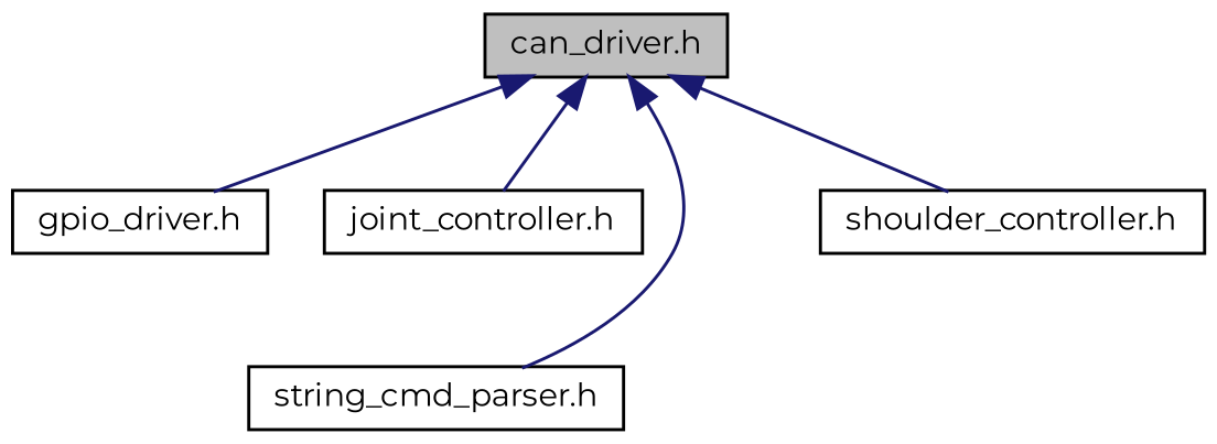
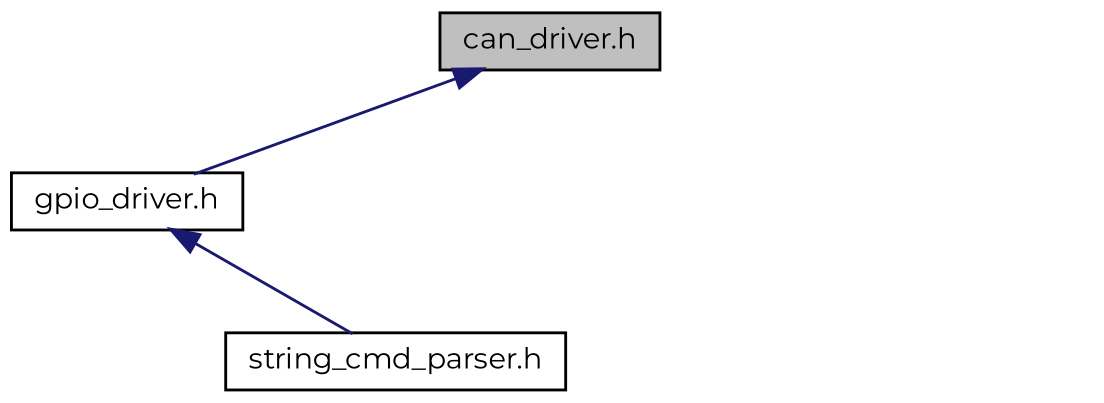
  digraph {
    fontname=Montserrat
    node [color=black fillcolor=white fontname=Montserrat fontsize=10 shape=record style=filled]
    edge [color=midnightblue dir=back fontname=Montserrat fontsize=10 labelfontname=Helvetica labelfontsize=10 style=solid]
    n1 [fillcolor=grey75 fontcolor=black height=0.2 label="can_driver.h" width=0.4]
    n2 [height=0.2 label="gpio_driver.h" width=0.4]
-   n3 [height=0.2 label="joint_controller.h" width=0.4]
    n4 [height=0.2 label="string_cmd_parser.h" width=0.4]
-   n5 [height=0.2 label="shoulder_controller.h" width=0.4]
    n1 -> n2
-   n1 -> n3
-   n1 -> n4
-   n1 -> n5
+   n2 -> n4
  }
